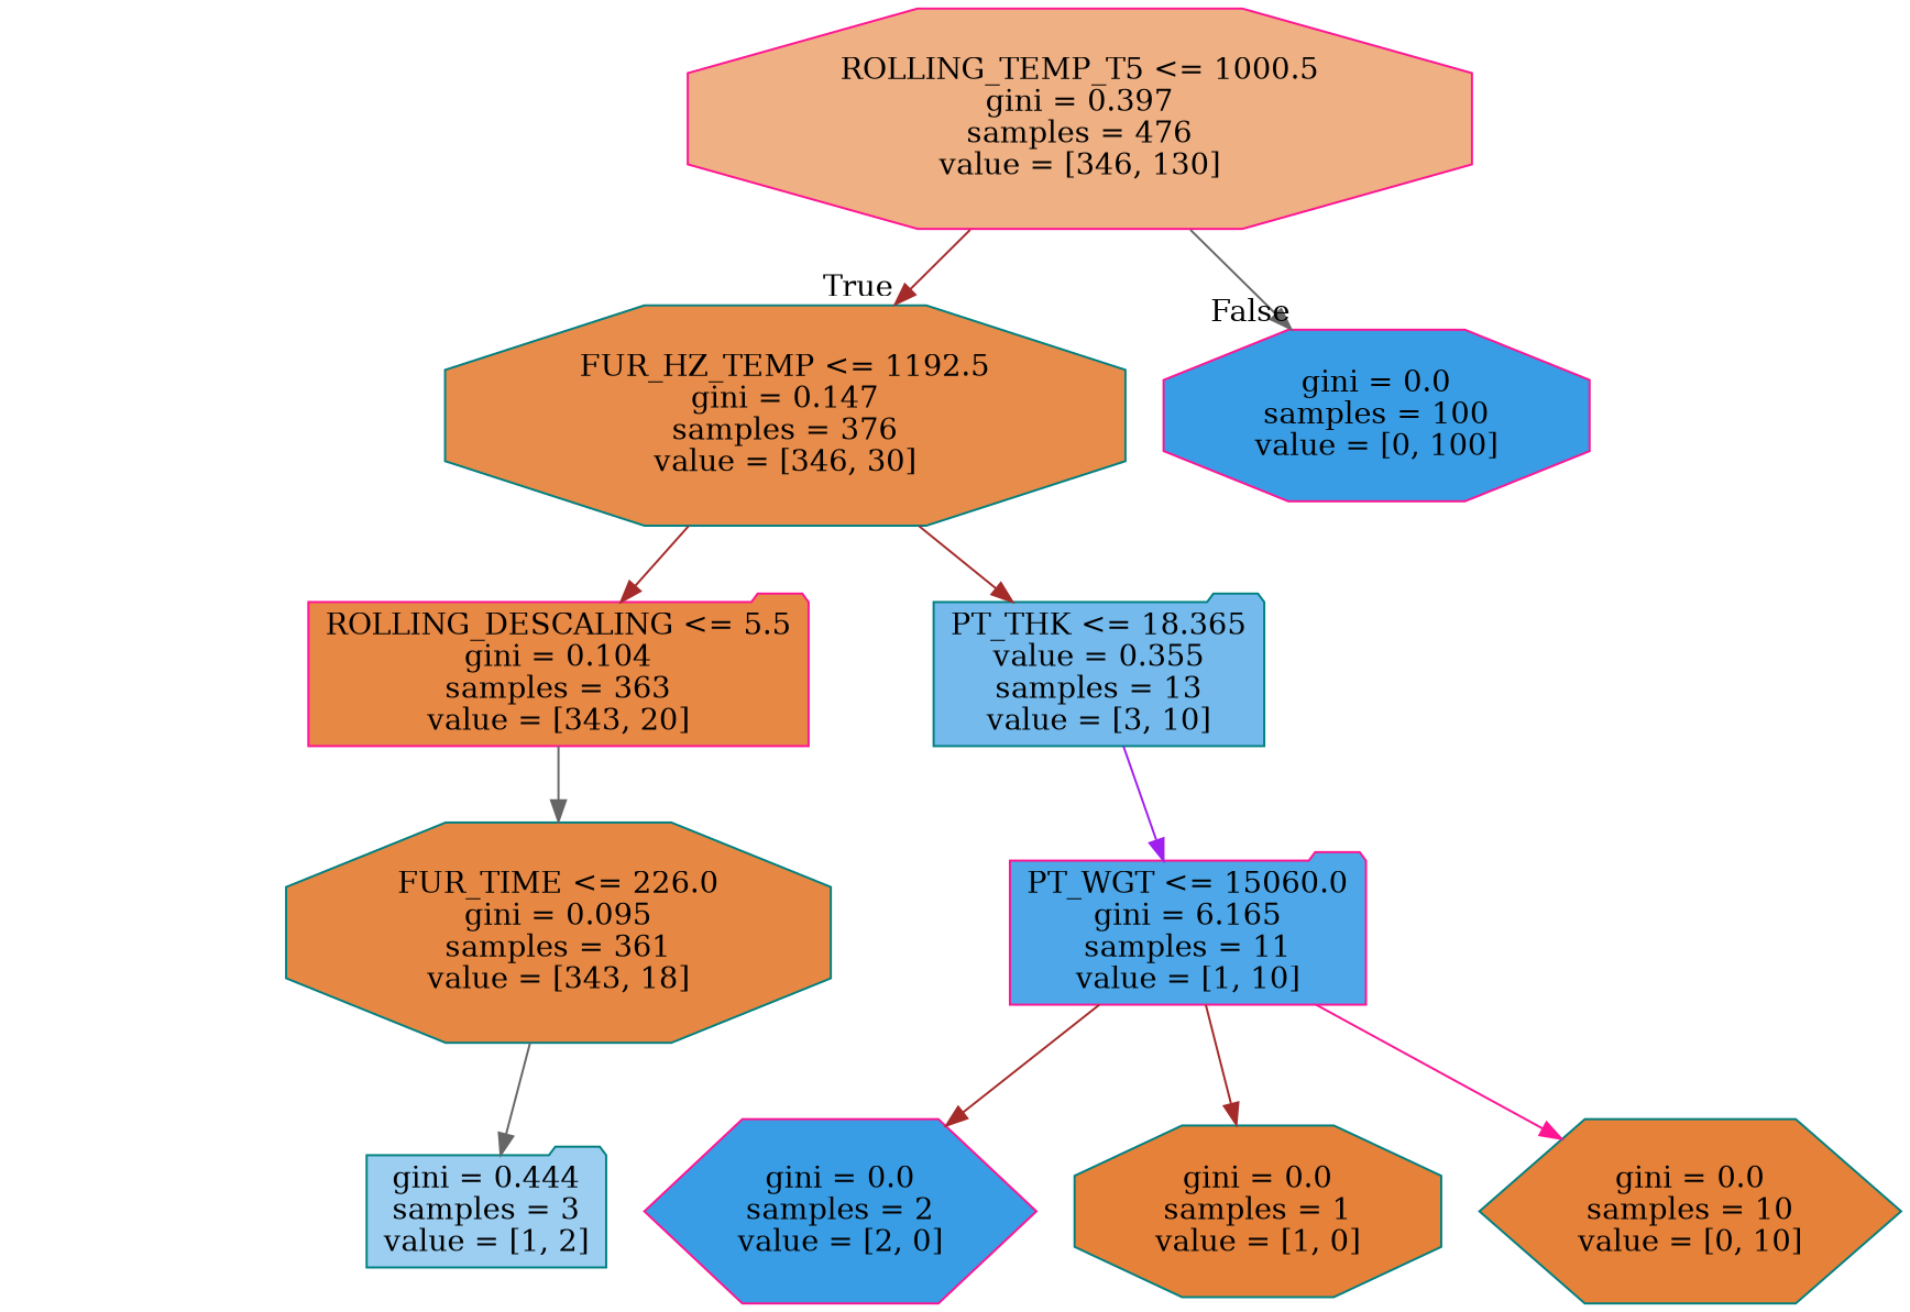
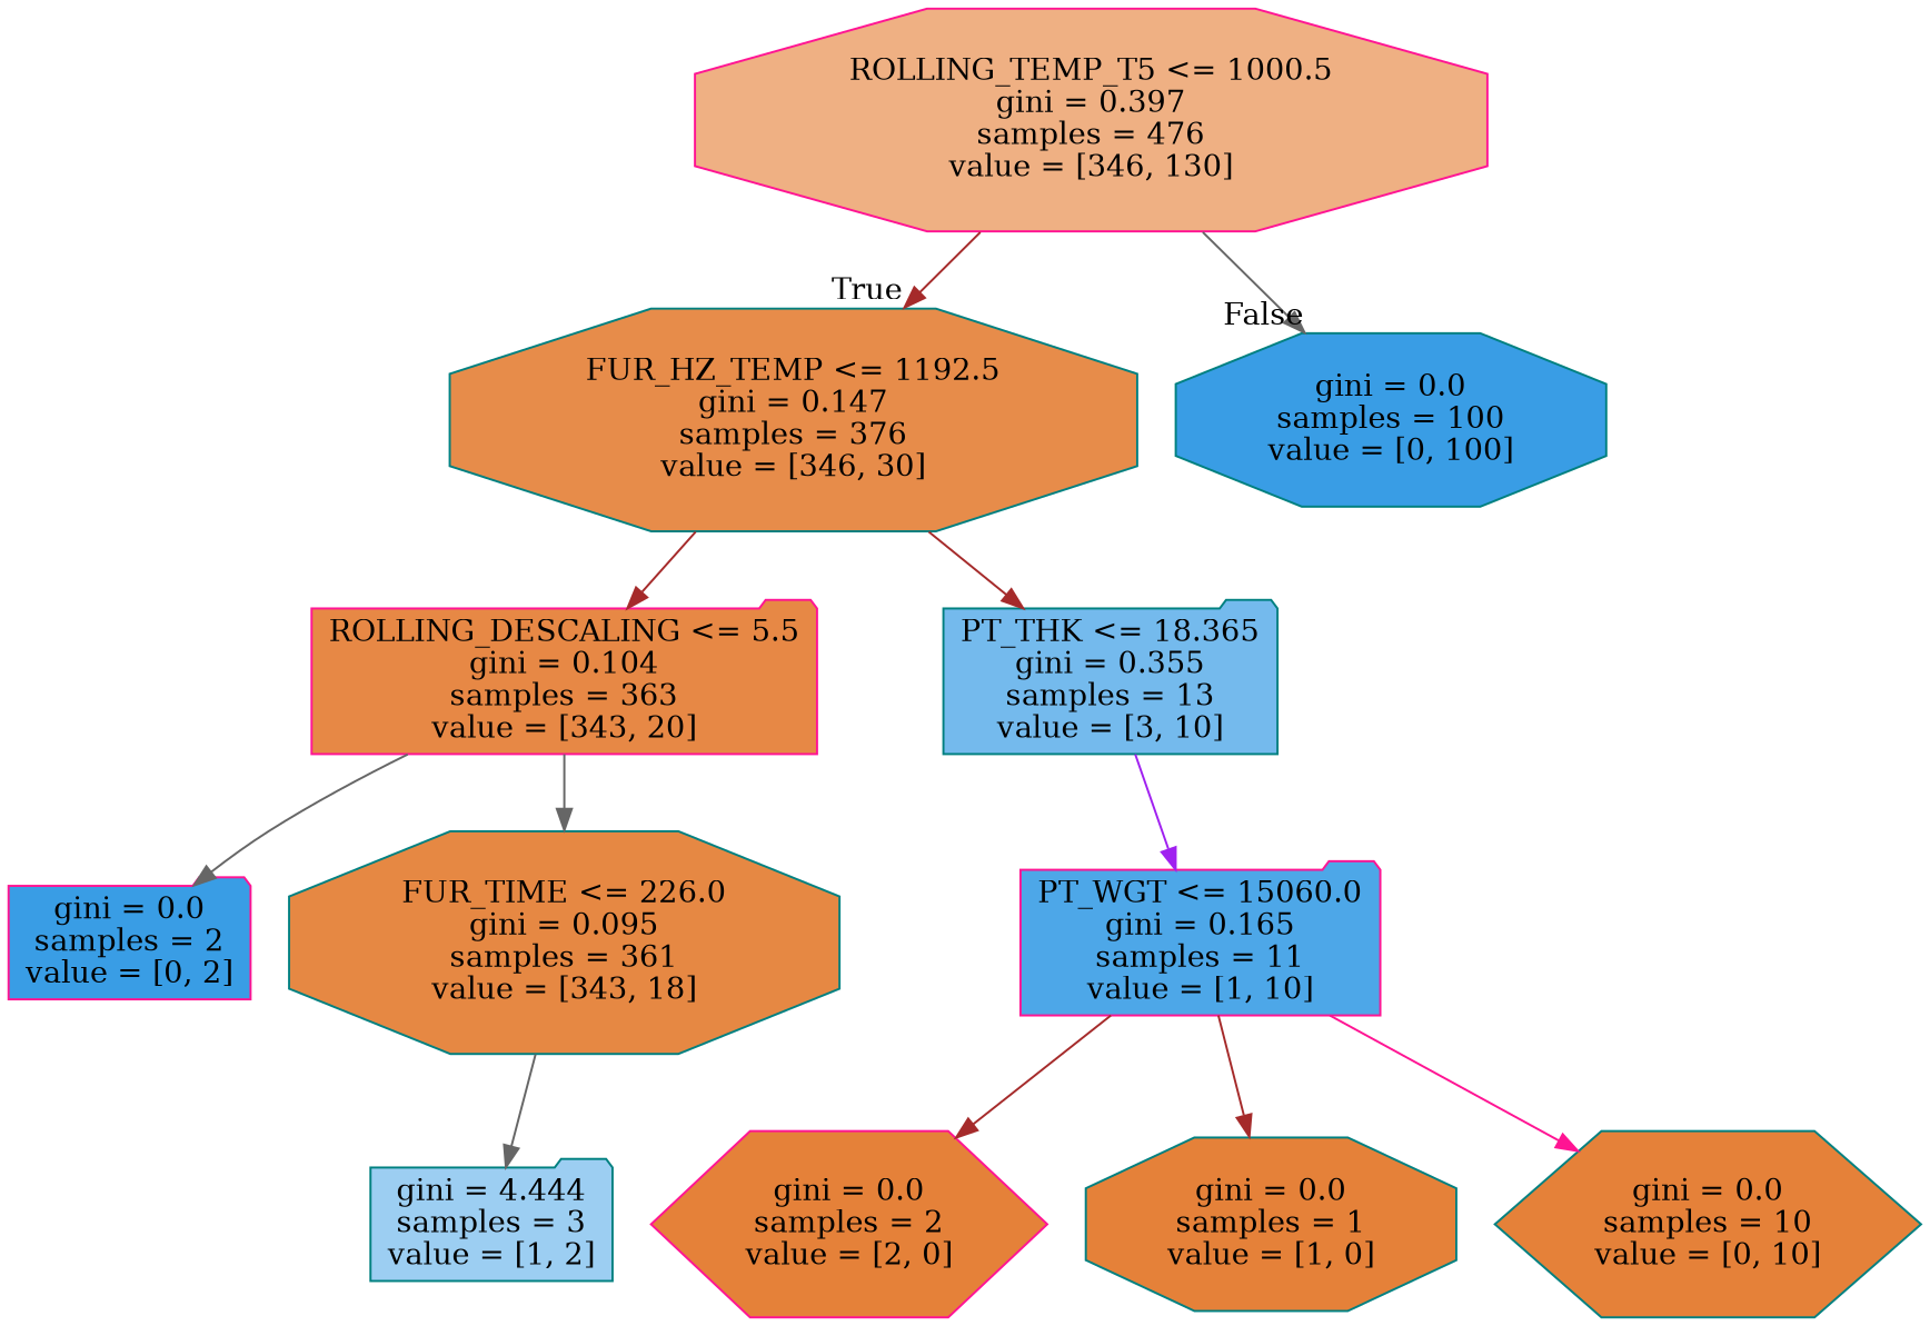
  digraph {
    node [color=teal fillcolor="#e58139" shape=octagon style=filled]
    edge [color=brown]
    n1 [color=deeppink fillcolor="#efb083" label="ROLLING_TEMP_T5 <= 1000.5\ngini = 0.397\nsamples = 476\nvalue = [346, 130]"]
    n2 [fillcolor="#e78c4a" label="FUR_HZ_TEMP <= 1192.5\ngini = 0.147\nsamples = 376\nvalue = [346, 30]"]
-   n3 [color=deeppink fillcolor="#399de5" label="gini = 0.0\nsamples = 100\nvalue = [0, 100]"]
+   n3 [fillcolor="#399de5" label="gini = 0.0\nsamples = 100\nvalue = [0, 100]"]
    n4 [color=deeppink fillcolor="#e78845" label="ROLLING_DESCALING <= 5.5\ngini = 0.104\nsamples = 363\nvalue = [343, 20]" shape=folder]
-   n5 [fillcolor="#74baed" label="PT_THK <= 18.365\nvalue = 0.355\nsamples = 13\nvalue = [3, 10]" shape=folder]
+   n5 [fillcolor="#74baed" label="PT_THK <= 18.365\ngini = 0.355\nsamples = 13\nvalue = [3, 10]" shape=folder]
+   n6 [color=deeppink fillcolor="#399de5" label="gini = 0.0\nsamples = 2\nvalue = [0, 2]" shape=folder]
    n7 [fillcolor="#e68843" label="FUR_TIME <= 226.0\ngini = 0.095\nsamples = 361\nvalue = [343, 18]"]
-   n8 [color=deeppink fillcolor="#4da7e8" label="PT_WGT <= 15060.0\ngini = 6.165\nsamples = 11\nvalue = [1, 10]" shape=folder]
-   n9 [fillcolor="#9ccef2" label="gini = 0.444\nsamples = 3\nvalue = [1, 2]" shape=folder]
-   n10 [color=deeppink fillcolor="#399de5" label="gini = 0.0\nsamples = 2\nvalue = [2, 0]" shape=hexagon]
+   n8 [color=deeppink fillcolor="#4da7e8" label="PT_WGT <= 15060.0\ngini = 0.165\nsamples = 11\nvalue = [1, 10]" shape=folder]
+   n9 [fillcolor="#9ccef2" label="gini = 4.444\nsamples = 3\nvalue = [1, 2]" shape=folder]
+   n10 [color=deeppink label="gini = 0.0\nsamples = 2\nvalue = [2, 0]" shape=hexagon]
    n11 [label="gini = 0.0\nsamples = 1\nvalue = [1, 0]"]
    n12 [label="gini = 0.0\nsamples = 10\nvalue = [0, 10]" shape=hexagon]
    n1 -> n2 [headlabel=True labelangle=45 labeldistance=2.5]
    n1 -> n3 [color=gray40 headlabel=False labelangle=-45 labeldistance=2.5]
    n2 -> n4
    n2 -> n5
+   n4 -> n6 [color=gray40]
    n4 -> n7 [color=gray40]
    n5 -> n8 [color=purple]
    n7 -> n9 [color=gray40]
    n8 -> n10
    n8 -> n11
    n8 -> n12 [color=deeppink]
  }
